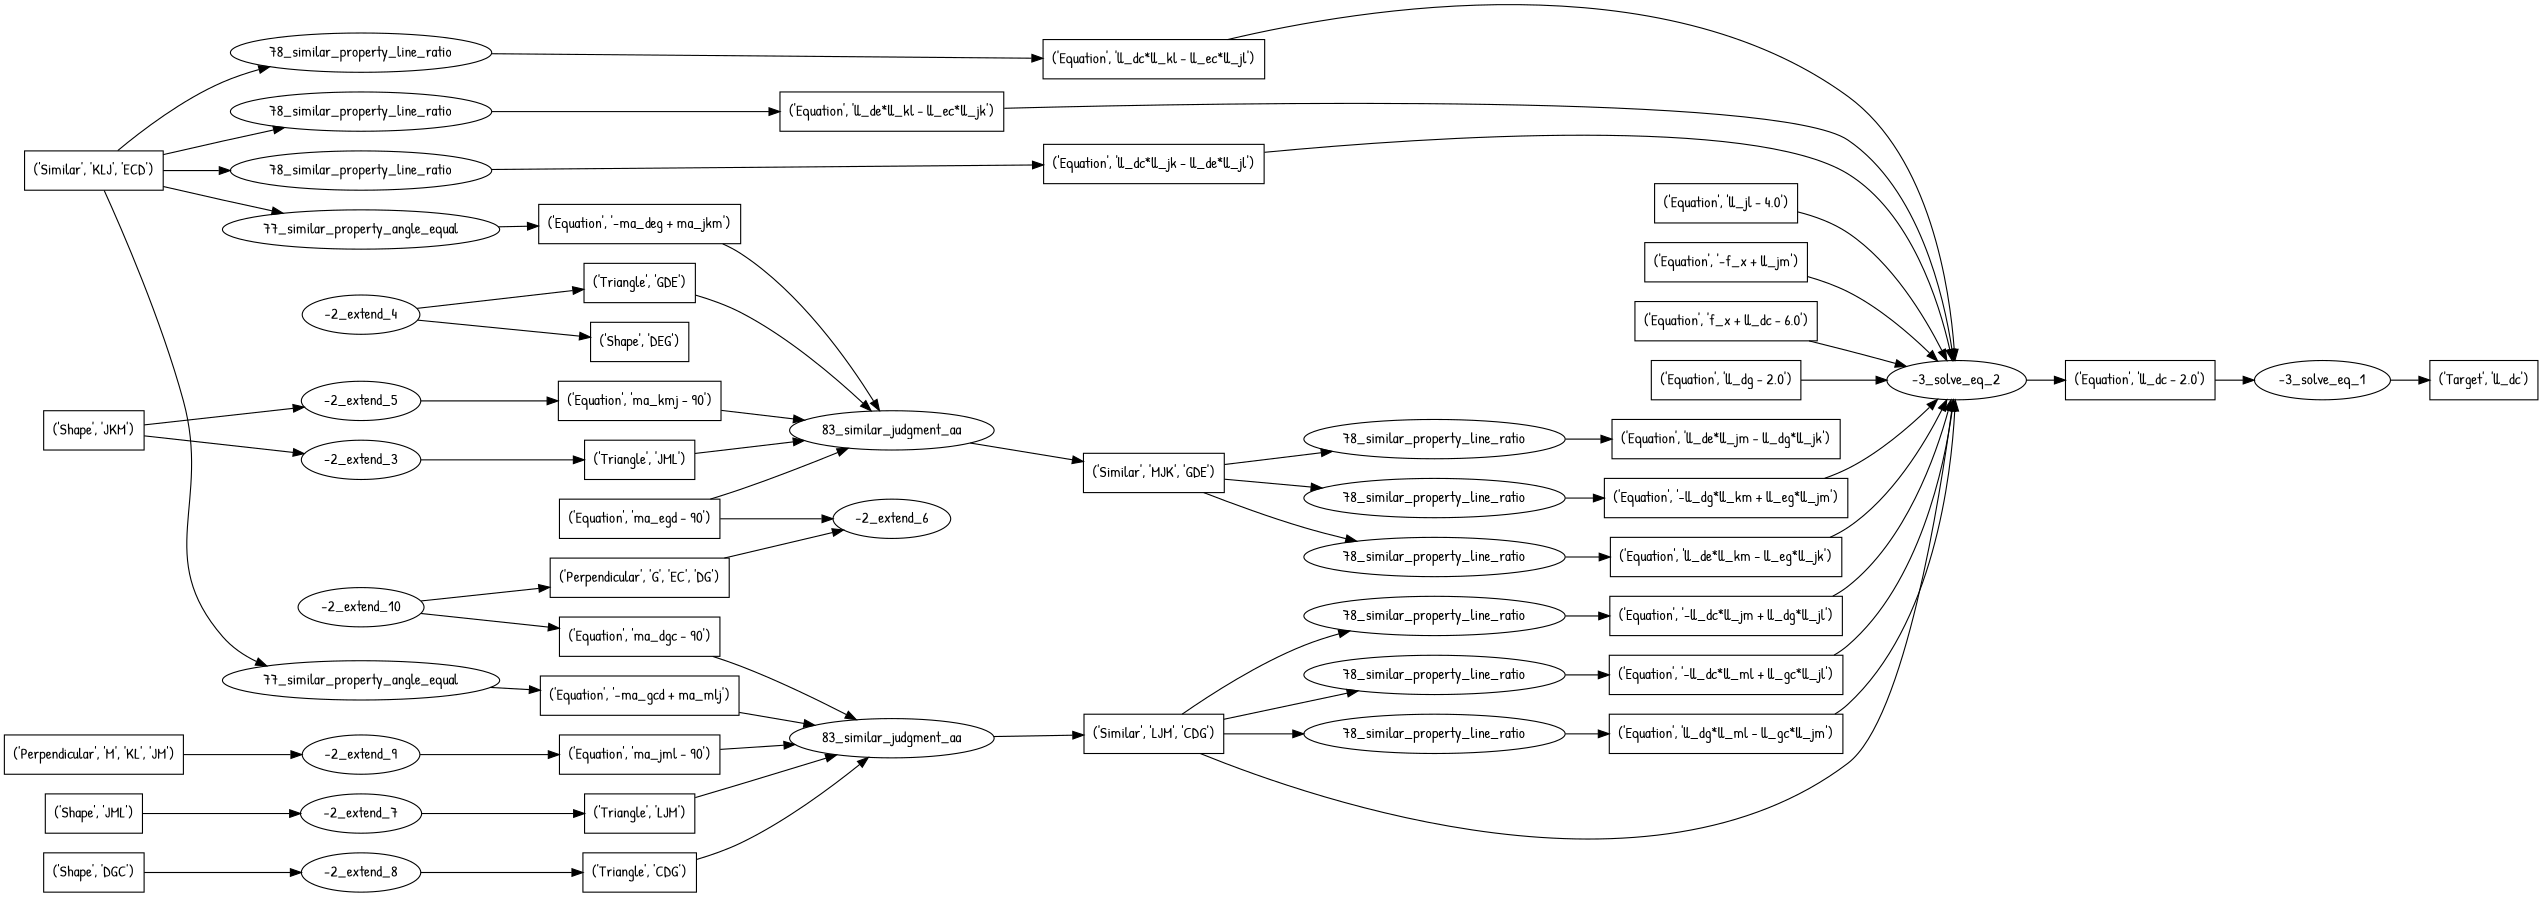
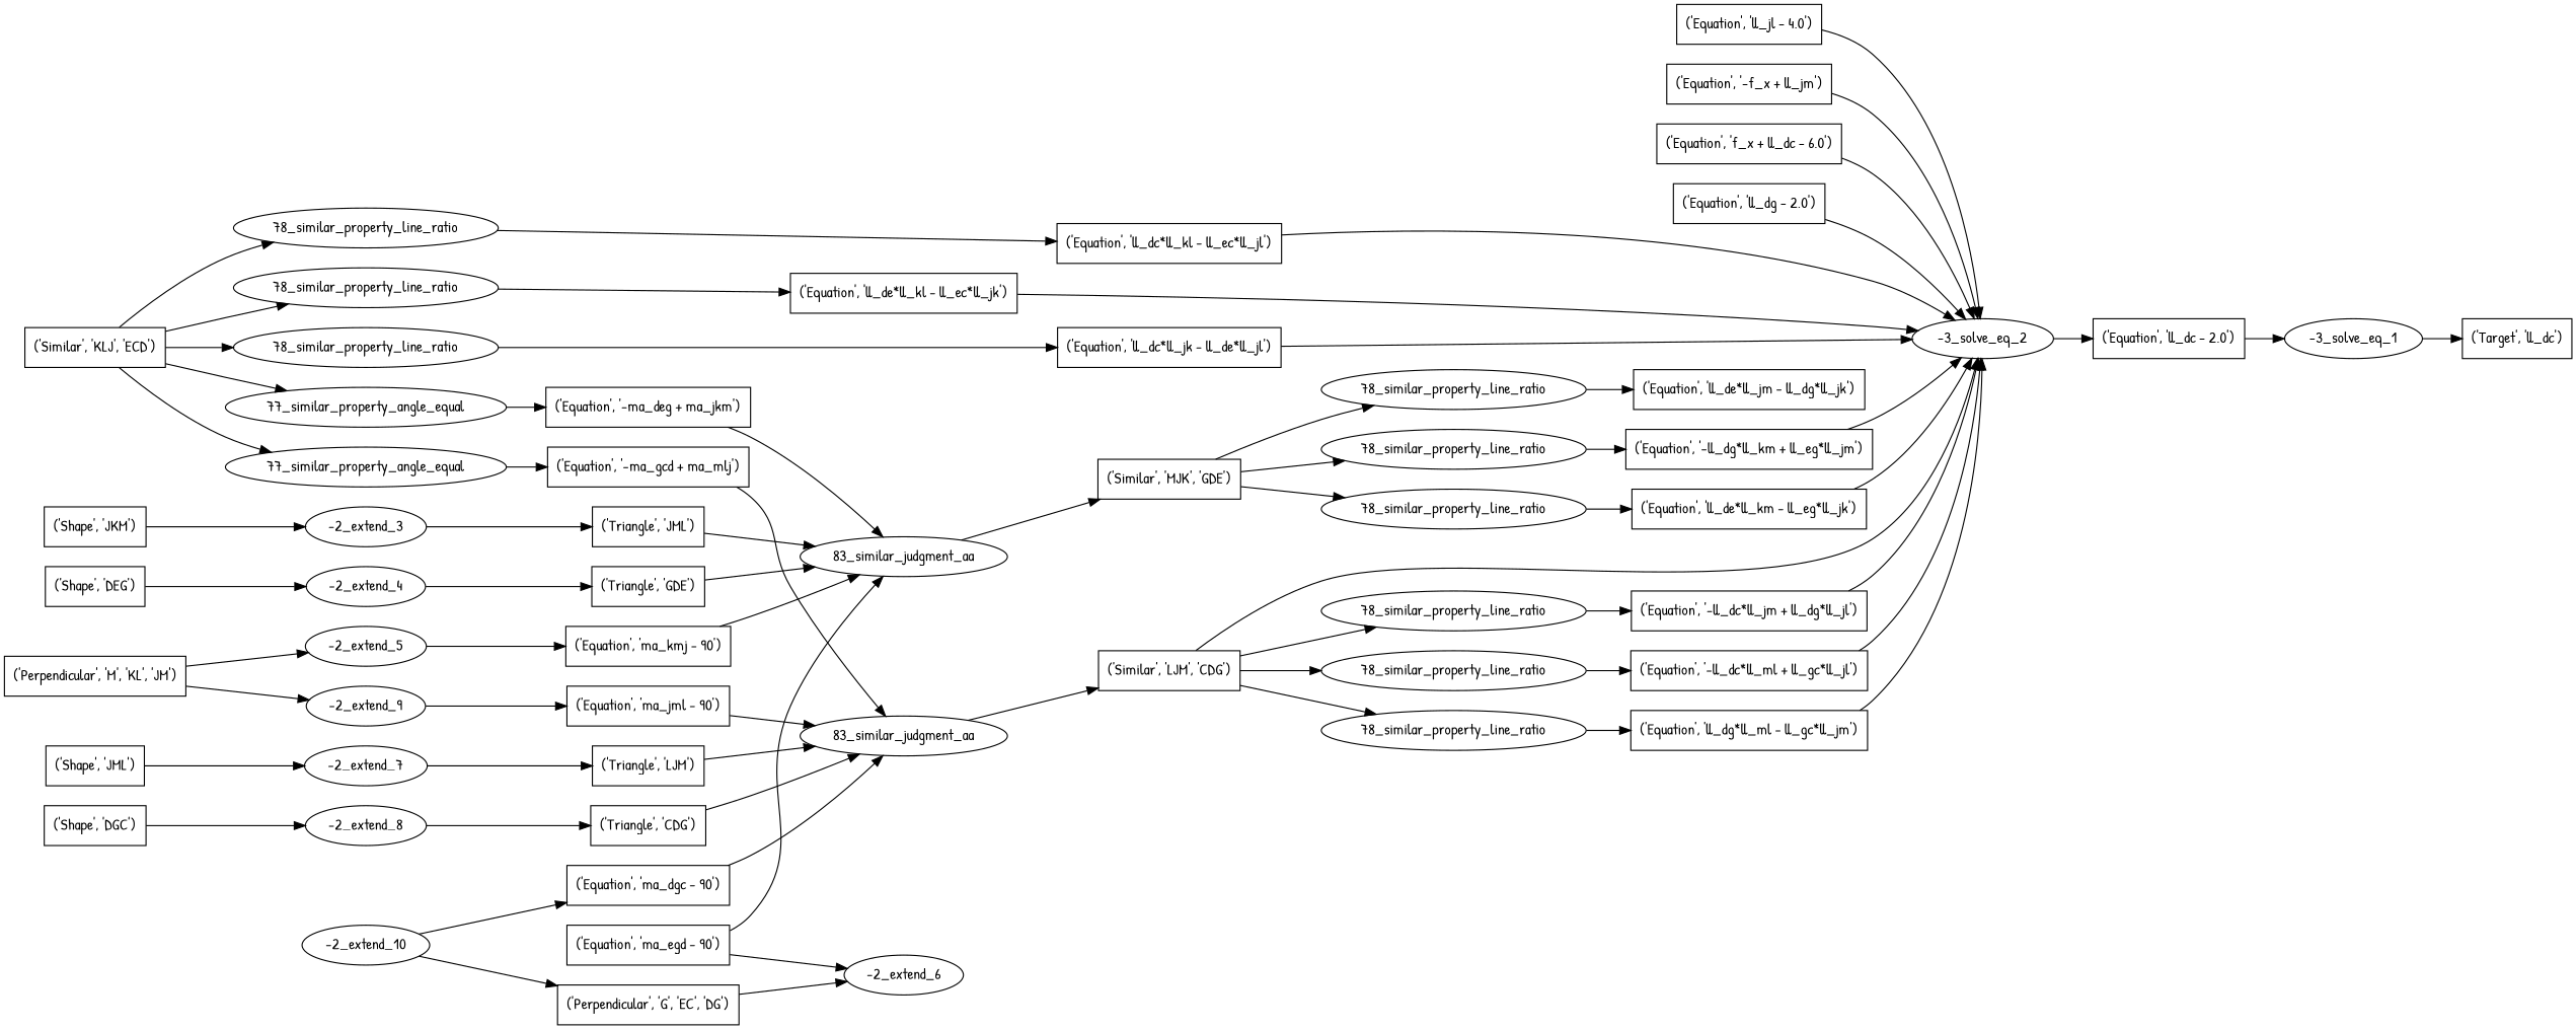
  digraph {
    fontname="Patrick Hand"
    rankdir=LR
    node [fontname="Patrick Hand" shape=box]
    edge [fontname="Patrick Hand"]
    n1 [label="('Target', 'll_dc')"]
    n2 [label="-3_solve_eq_1" shape=""]
    n3 [label="('Equation', 'll_dc - 2.0')"]
    n4 [label="-3_solve_eq_2" shape=""]
    n5 [label="('Equation', 'll_jl - 4.0')"]
    n6 [label="('Equation', '-f_x + ll_jm')"]
    n7 [label="('Equation', 'f_x + ll_dc - 6.0')"]
    n8 [label="('Equation', 'll_dg - 2.0')"]
    n9 [label="('Equation', 'll_dc*ll_kl - ll_ec*ll_jl')"]
    n10 [label="('Equation', 'll_de*ll_kl - ll_ec*ll_jk')"]
    n11 [label="('Equation', 'll_dc*ll_jk - ll_de*ll_jl')"]
    n12 [label="('Equation', 'll_de*ll_jm - ll_dg*ll_jk')"]
    n13 [label="('Equation', '-ll_dg*ll_km + ll_eg*ll_jm')"]
    n14 [label="('Equation', 'll_de*ll_km - ll_eg*ll_jk')"]
    n15 [label="('Equation', '-ll_dc*ll_jm + ll_dg*ll_jl')"]
    n16 [label="('Equation', '-ll_dc*ll_ml + ll_gc*ll_jl')"]
    n17 [label="('Equation', 'll_dg*ll_ml - ll_gc*ll_jm')"]
    n18 [label="78_similar_property_line_ratio" shape=""]
    n19 [label="('Similar', 'KLJ', 'ECD')"]
    n20 [label="78_similar_property_line_ratio" shape=""]
    n21 [label="78_similar_property_line_ratio" shape=""]
    n22 [label="77_similar_property_angle_equal" shape=""]
    n23 [label="77_similar_property_angle_equal" shape=""]
    n24 [label="('Equation', '-ma_deg + ma_jkm')"]
    n25 [label="('Equation', '-ma_gcd + ma_mlj')"]
    n26 [label="78_similar_property_line_ratio" shape=""]
    n27 [label="('Similar', 'MJK', 'GDE')"]
    n28 [label="78_similar_property_line_ratio" shape=""]
    n29 [label="78_similar_property_line_ratio" shape=""]
    n30 [label="78_similar_property_line_ratio" shape=""]
    n31 [label="('Similar', 'LJM', 'CDG')"]
    n32 [label="78_similar_property_line_ratio" shape=""]
    n33 [label="78_similar_property_line_ratio" shape=""]
    n34 [label="83_similar_judgment_aa" shape=""]
    n35 [label="('Triangle', 'JML')"]
    n36 [label="('Triangle', 'GDE')"]
    n37 [label="('Equation', 'ma_kmj - 90')"]
    n38 [label="('Equation', 'ma_egd - 90')"]
    n39 [label="-2_extend_6" shape=""]
    n40 [label="83_similar_judgment_aa" shape=""]
    n41 [label="('Triangle', 'LJM')"]
    n42 [label="('Triangle', 'CDG')"]
    n43 [label="('Equation', 'ma_jml - 90')"]
    n44 [label="('Equation', 'ma_dgc - 90')"]
    n45 [label="-2_extend_3" shape=""]
    n46 [label="('Shape', 'JKM')"]
    n47 [label="-2_extend_4" shape=""]
    n48 [label="('Shape', 'DEG')"]
    n49 [label="-2_extend_5" shape=""]
    n50 [label="('Perpendicular', 'M', 'KL', 'JM')"]
    n51 [label="-2_extend_9" shape=""]
    n52 [label="('Perpendicular', 'G', 'EC', 'DG')"]
    n53 [label="-2_extend_10" shape=""]
    n54 [label="-2_extend_7" shape=""]
    n55 [label="('Shape', 'JML')"]
    n56 [label="-2_extend_8" shape=""]
    n57 [label="('Shape', 'DGC')"]
    n2 -> n1
    n3 -> n2
    n4 -> n3
    n5 -> n4
    n6 -> n4
    n7 -> n4
    n8 -> n4
    n9 -> n4
    n10 -> n4
    n11 -> n4
    n13 -> n4
    n14 -> n4
    n15 -> n4
    n16 -> n4
    n17 -> n4
    n18 -> n9
    n19 -> n18
    n19 -> n20
    n19 -> n21
    n19 -> n22
    n19 -> n23
    n20 -> n10
    n21 -> n11
    n22 -> n24
    n23 -> n25
    n24 -> n34
    n25 -> n40
    n26 -> n12
    n27 -> n26
    n27 -> n28
    n27 -> n29
    n28 -> n13
    n29 -> n14
    n30 -> n15
    n31 -> n4
    n31 -> n30
    n31 -> n32
    n31 -> n33
    n32 -> n16
    n33 -> n17
    n34 -> n27
    n35 -> n34
    n36 -> n34
    n37 -> n34
    n38 -> n34
    n38 -> n39
    n40 -> n31
    n41 -> n40
    n42 -> n40
    n43 -> n40
    n44 -> n40
    n45 -> n35
    n46 -> n45
    n47 -> n36
-   n47 -> n48
+   n48 -> n47
    n49 -> n37
-   n46 -> n49
+   n50 -> n49
    n50 -> n51
    n51 -> n43
    n52 -> n39
    n53 -> n44
    n53 -> n52
    n54 -> n41
    n55 -> n54
    n56 -> n42
    n57 -> n56
  }
